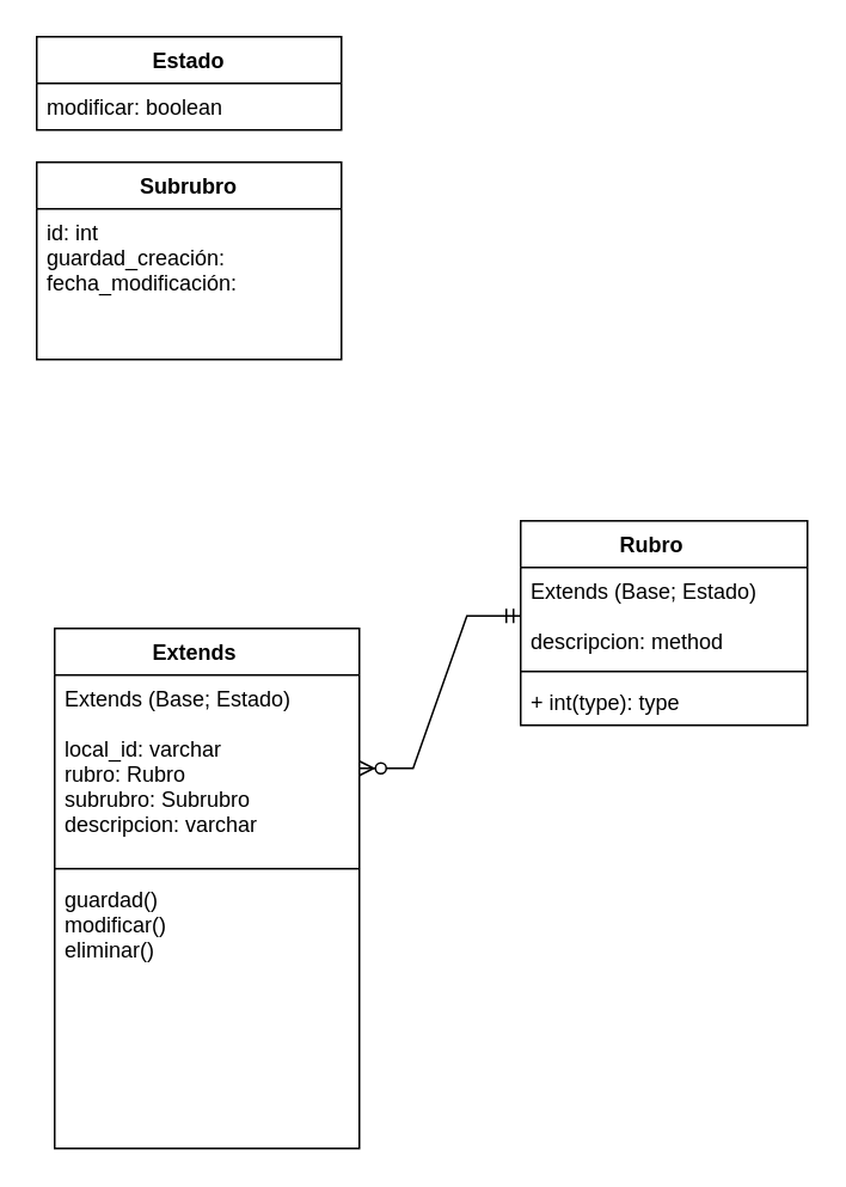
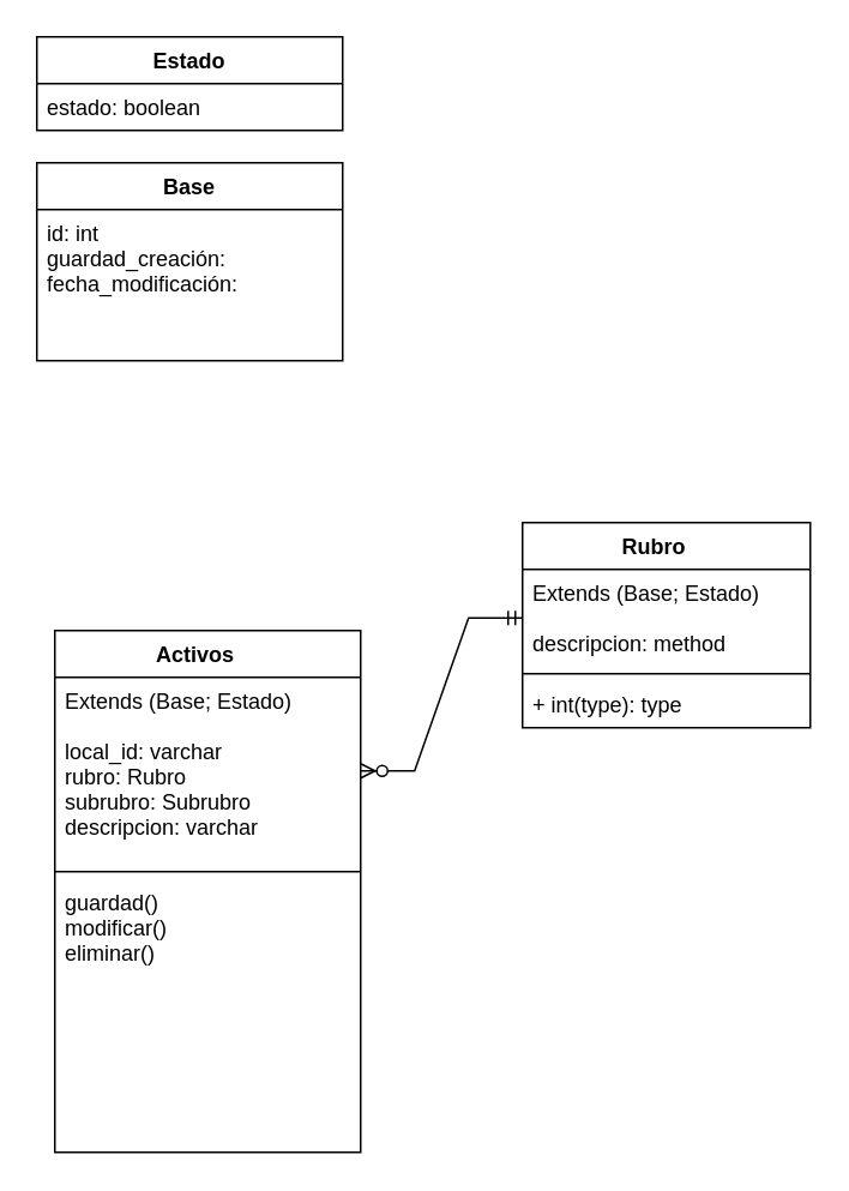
  <mxCell id="0" />
  <mxCell id="1" parent="0" />
- <mxCell id="2" value="Extends    " style="swimlane;fontStyle=1;align=center;verticalAlign=top;childLayout=stackLayout;horizontal=1;startSize=26;horizontalStack=0;resizeParent=1;resizeParentMax=0;resizeLast=0;collapsible=1;marginBottom=0;" vertex="1" parent="1"><mxGeometry x="30" y="350" width="170" height="290" as="geometry"><mxRectangle x="40" y="30" width="90" height="26" as="alternateBounds" /></mxGeometry></mxCell>
+ <mxCell id="2" value="Activos    " style="swimlane;fontStyle=1;align=center;verticalAlign=top;childLayout=stackLayout;horizontal=1;startSize=26;horizontalStack=0;resizeParent=1;resizeParentMax=0;resizeLast=0;collapsible=1;marginBottom=0;" vertex="1" parent="1"><mxGeometry x="30" y="350" width="170" height="290" as="geometry"><mxRectangle x="40" y="30" width="90" height="26" as="alternateBounds" /></mxGeometry></mxCell>
  <mxCell id="3" value="Extends (Base; Estado)&#10;&#10;local_id: varchar&#10;rubro: Rubro&#10;subrubro: Subrubro&#10;descripcion: varchar" style="text;strokeColor=none;fillColor=none;align=left;verticalAlign=top;spacingLeft=4;spacingRight=4;overflow=hidden;rotatable=0;points=[[0,0.5],[1,0.5]];portConstraint=eastwest;" vertex="1" parent="2"><mxGeometry y="26" width="170" height="104" as="geometry" /></mxCell>
  <mxCell id="4" value="" style="line;strokeWidth=1;fillColor=none;align=left;verticalAlign=middle;spacingTop=-1;spacingLeft=3;spacingRight=3;rotatable=0;labelPosition=right;points=[];portConstraint=eastwest;" vertex="1" parent="2"><mxGeometry y="130" width="170" height="8" as="geometry" /></mxCell>
  <mxCell id="5" value="guardad()&#10;modificar()&#10;eliminar()" style="text;strokeColor=none;fillColor=none;align=left;verticalAlign=top;spacingLeft=4;spacingRight=4;overflow=hidden;rotatable=0;points=[[0,0.5],[1,0.5]];portConstraint=eastwest;" vertex="1" parent="2"><mxGeometry y="138" width="170" height="152" as="geometry" /></mxCell>
  <mxCell id="6" value="Rubro    " style="swimlane;fontStyle=1;align=center;verticalAlign=top;childLayout=stackLayout;horizontal=1;startSize=26;horizontalStack=0;resizeParent=1;resizeParentMax=0;resizeLast=0;collapsible=1;marginBottom=0;" vertex="1" parent="1"><mxGeometry x="290" y="290" width="160" height="114" as="geometry" /></mxCell>
  <mxCell id="7" value="Extends (Base; Estado)&#10;&#10;descripcion: method&#10;" style="text;strokeColor=none;fillColor=none;align=left;verticalAlign=top;spacingLeft=4;spacingRight=4;overflow=hidden;rotatable=0;points=[[0,0.5],[1,0.5]];portConstraint=eastwest;" vertex="1" parent="6"><mxGeometry y="26" width="160" height="54" as="geometry" /></mxCell>
  <mxCell id="8" value="" style="line;strokeWidth=1;fillColor=none;align=left;verticalAlign=middle;spacingTop=-1;spacingLeft=3;spacingRight=3;rotatable=0;labelPosition=right;points=[];portConstraint=eastwest;" vertex="1" parent="6"><mxGeometry y="80" width="160" height="8" as="geometry" /></mxCell>
  <mxCell id="9" value="+ int(type): type" style="text;strokeColor=none;fillColor=none;align=left;verticalAlign=top;spacingLeft=4;spacingRight=4;overflow=hidden;rotatable=0;points=[[0,0.5],[1,0.5]];portConstraint=eastwest;" vertex="1" parent="6"><mxGeometry y="88" width="160" height="26" as="geometry" /></mxCell>
- <mxCell id="10" value="Subrubro" style="swimlane;fontStyle=1;align=center;verticalAlign=top;childLayout=stackLayout;horizontal=1;startSize=26;horizontalStack=0;resizeParent=1;resizeParentMax=0;resizeLast=0;collapsible=1;marginBottom=0;" vertex="1" parent="1"><mxGeometry x="20" y="90" width="170" height="110" as="geometry" /></mxCell>
+ <mxCell id="10" value="Base" style="swimlane;fontStyle=1;align=center;verticalAlign=top;childLayout=stackLayout;horizontal=1;startSize=26;horizontalStack=0;resizeParent=1;resizeParentMax=0;resizeLast=0;collapsible=1;marginBottom=0;" vertex="1" parent="1"><mxGeometry x="20" y="90" width="170" height="110" as="geometry" /></mxCell>
  <mxCell id="11" value="id: int&#10;guardad_creación:&#10;fecha_modificación:" style="text;strokeColor=none;fillColor=none;align=left;verticalAlign=top;spacingLeft=4;spacingRight=4;overflow=hidden;rotatable=0;points=[[0,0.5],[1,0.5]];portConstraint=eastwest;" vertex="1" parent="10"><mxGeometry y="26" width="170" height="84" as="geometry" /></mxCell>
  <mxCell id="12" value="" style="edgeStyle=entityRelationEdgeStyle;fontSize=12;html=1;endArrow=ERzeroToMany;startArrow=ERmandOne;rounded=0;exitX=0;exitY=0.5;exitDx=0;exitDy=0;entryX=1;entryY=0.5;entryDx=0;entryDy=0;" edge="1" parent="1" source="7" target="3"><mxGeometry width="100" height="100" relative="1" as="geometry"><mxPoint x="260" y="380" as="sourcePoint" /><mxPoint x="360" y="280" as="targetPoint" /></mxGeometry></mxCell>
  <mxCell id="13" value="Estado" style="swimlane;fontStyle=1;align=center;verticalAlign=top;childLayout=stackLayout;horizontal=1;startSize=26;horizontalStack=0;resizeParent=1;resizeParentMax=0;resizeLast=0;collapsible=1;marginBottom=0;" vertex="1" parent="1"><mxGeometry x="20" y="20" width="170" height="52" as="geometry" /></mxCell>
- <mxCell id="14" value="modificar: boolean" style="text;strokeColor=none;fillColor=none;align=left;verticalAlign=top;spacingLeft=4;spacingRight=4;overflow=hidden;rotatable=0;points=[[0,0.5],[1,0.5]];portConstraint=eastwest;" vertex="1" parent="13"><mxGeometry y="26" width="170" height="26" as="geometry" /></mxCell>
+ <mxCell id="14" value="estado: boolean" style="text;strokeColor=none;fillColor=none;align=left;verticalAlign=top;spacingLeft=4;spacingRight=4;overflow=hidden;rotatable=0;points=[[0,0.5],[1,0.5]];portConstraint=eastwest;" vertex="1" parent="13"><mxGeometry y="26" width="170" height="26" as="geometry" /></mxCell>
